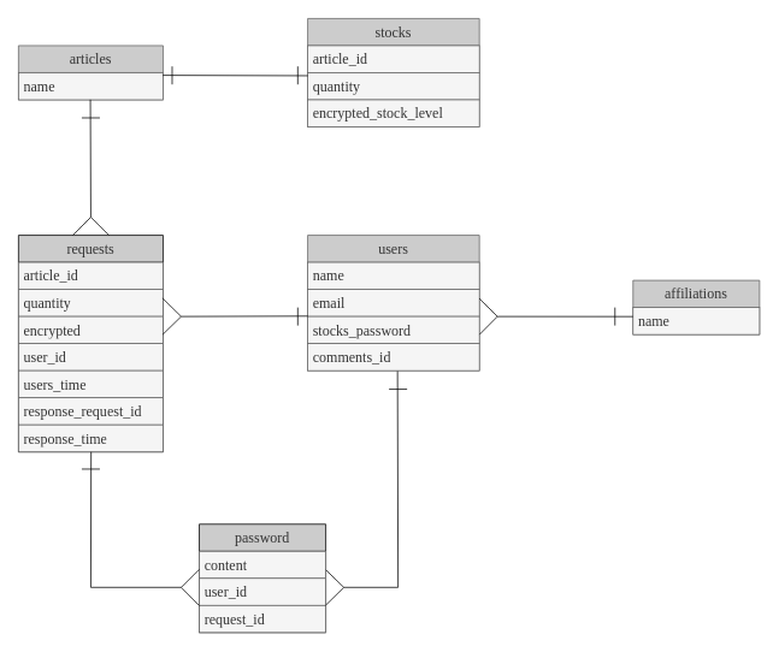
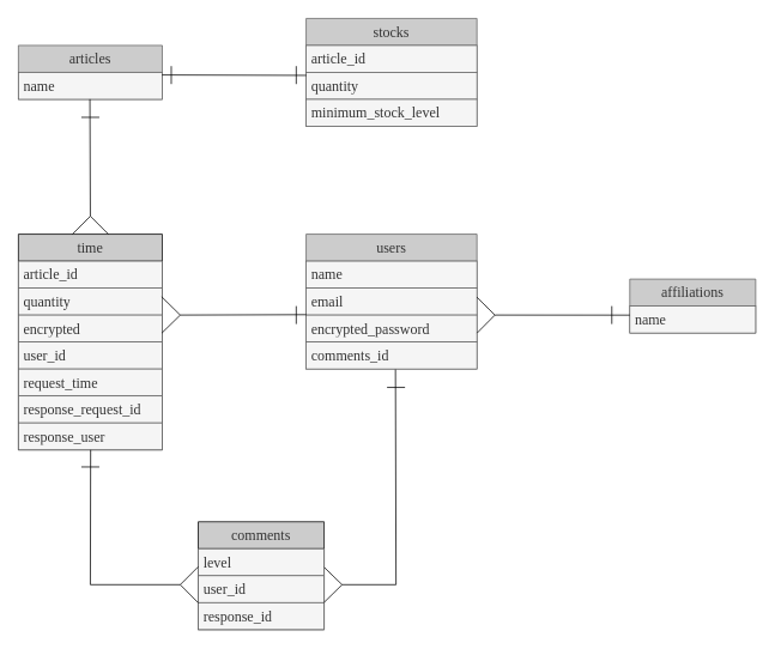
  <mxCell id="0" />
  <mxCell id="1" parent="0" />
- <mxCell id="2" value="&lt;span style=&quot;caret-color: rgb(0, 0, 0); font-family: -webkit-standard; font-size: medium; text-align: start;&quot;&gt;requests&lt;/span&gt;" style="swimlane;fontStyle=0;childLayout=stackLayout;horizontal=1;startSize=30;horizontalStack=0;resizeParent=1;resizeParentMax=0;resizeLast=0;collapsible=1;marginBottom=0;whiteSpace=wrap;html=1;fillColor=#CCCCCC;fontColor=#333333;labelBackgroundColor=none;" vertex="1" parent="1"><mxGeometry x="20" y="260" width="160" height="240" as="geometry" /></mxCell>
+ <mxCell id="2" value="&lt;span style=&quot;caret-color: rgb(0, 0, 0); font-family: -webkit-standard; font-size: medium; text-align: start;&quot;&gt;time&lt;/span&gt;" style="swimlane;fontStyle=0;childLayout=stackLayout;horizontal=1;startSize=30;horizontalStack=0;resizeParent=1;resizeParentMax=0;resizeLast=0;collapsible=1;marginBottom=0;whiteSpace=wrap;html=1;fillColor=#CCCCCC;fontColor=#333333;labelBackgroundColor=none;" vertex="1" parent="1"><mxGeometry x="20" y="260" width="160" height="240" as="geometry" /></mxCell>
  <mxCell id="3" value="&lt;span style=&quot;caret-color: rgb(0, 0, 0); font-family: -webkit-standard; font-size: medium;&quot;&gt;article_id&lt;/span&gt;" style="text;strokeColor=#666666;fillColor=#f5f5f5;align=left;verticalAlign=middle;spacingLeft=4;spacingRight=4;overflow=hidden;points=[[0,0.5],[1,0.5]];portConstraint=eastwest;rotatable=0;whiteSpace=wrap;html=1;fontColor=#333333;" vertex="1" parent="2"><mxGeometry y="30" width="160" height="30" as="geometry" /></mxCell>
  <mxCell id="4" value="&lt;span style=&quot;caret-color: rgb(0, 0, 0); font-family: -webkit-standard; font-size: medium;&quot;&gt;quantity&lt;/span&gt;" style="text;strokeColor=#666666;fillColor=#f5f5f5;align=left;verticalAlign=middle;spacingLeft=4;spacingRight=4;overflow=hidden;points=[[0,0.5],[1,0.5]];portConstraint=eastwest;rotatable=0;whiteSpace=wrap;html=1;fontColor=#333333;" vertex="1" parent="2"><mxGeometry y="60" width="160" height="30" as="geometry" /></mxCell>
  <mxCell id="5" value="&lt;font size=&quot;3&quot; face=&quot;-webkit-standard&quot;&gt;&lt;span style=&quot;caret-color: rgb(0, 0, 0);&quot;&gt;encrypted&lt;/span&gt;&lt;/font&gt;" style="text;strokeColor=#666666;fillColor=#f5f5f5;align=left;verticalAlign=middle;spacingLeft=4;spacingRight=4;overflow=hidden;points=[[0,0.5],[1,0.5]];portConstraint=eastwest;rotatable=0;whiteSpace=wrap;html=1;fontColor=#333333;" vertex="1" parent="2"><mxGeometry y="90" width="160" height="30" as="geometry" /></mxCell>
  <mxCell id="6" value="&lt;span style=&quot;caret-color: rgb(0, 0, 0); font-family: -webkit-standard; font-size: medium;&quot;&gt;user_id&lt;/span&gt;" style="text;strokeColor=#666666;fillColor=#f5f5f5;align=left;verticalAlign=middle;spacingLeft=4;spacingRight=4;overflow=hidden;points=[[0,0.5],[1,0.5]];portConstraint=eastwest;rotatable=0;whiteSpace=wrap;html=1;fontColor=#333333;" vertex="1" parent="2"><mxGeometry y="120" width="160" height="30" as="geometry" /></mxCell>
- <mxCell id="7" value="&lt;span style=&quot;caret-color: rgb(0, 0, 0); font-family: -webkit-standard; font-size: medium;&quot;&gt;users_time&lt;/span&gt;" style="text;strokeColor=#666666;fillColor=#f5f5f5;align=left;verticalAlign=middle;spacingLeft=4;spacingRight=4;overflow=hidden;points=[[0,0.5],[1,0.5]];portConstraint=eastwest;rotatable=0;whiteSpace=wrap;html=1;fontColor=#333333;" vertex="1" parent="2"><mxGeometry y="150" width="160" height="30" as="geometry" /></mxCell>
+ <mxCell id="7" value="&lt;span style=&quot;caret-color: rgb(0, 0, 0); font-family: -webkit-standard; font-size: medium;&quot;&gt;request_time&lt;/span&gt;" style="text;strokeColor=#666666;fillColor=#f5f5f5;align=left;verticalAlign=middle;spacingLeft=4;spacingRight=4;overflow=hidden;points=[[0,0.5],[1,0.5]];portConstraint=eastwest;rotatable=0;whiteSpace=wrap;html=1;fontColor=#333333;" vertex="1" parent="2"><mxGeometry y="150" width="160" height="30" as="geometry" /></mxCell>
  <mxCell id="8" value="&lt;span style=&quot;caret-color: rgb(0, 0, 0); font-family: -webkit-standard; font-size: medium;&quot;&gt;response_request_id&lt;/span&gt;" style="text;strokeColor=#666666;fillColor=#f5f5f5;align=left;verticalAlign=middle;spacingLeft=4;spacingRight=4;overflow=hidden;points=[[0,0.5],[1,0.5]];portConstraint=eastwest;rotatable=0;whiteSpace=wrap;html=1;fontColor=#333333;" vertex="1" parent="2"><mxGeometry y="180" width="160" height="30" as="geometry" /></mxCell>
- <mxCell id="9" value="&lt;span style=&quot;caret-color: rgb(0, 0, 0); font-family: -webkit-standard; font-size: medium;&quot;&gt;response_time&lt;/span&gt;" style="text;strokeColor=#666666;fillColor=#f5f5f5;align=left;verticalAlign=middle;spacingLeft=4;spacingRight=4;overflow=hidden;points=[[0,0.5],[1,0.5]];portConstraint=eastwest;rotatable=0;whiteSpace=wrap;html=1;fontColor=#333333;" vertex="1" parent="2"><mxGeometry y="210" width="160" height="30" as="geometry" /></mxCell>
+ <mxCell id="9" value="&lt;span style=&quot;caret-color: rgb(0, 0, 0); font-family: -webkit-standard; font-size: medium;&quot;&gt;response_user&lt;/span&gt;" style="text;strokeColor=#666666;fillColor=#f5f5f5;align=left;verticalAlign=middle;spacingLeft=4;spacingRight=4;overflow=hidden;points=[[0,0.5],[1,0.5]];portConstraint=eastwest;rotatable=0;whiteSpace=wrap;html=1;fontColor=#333333;" vertex="1" parent="2"><mxGeometry y="210" width="160" height="30" as="geometry" /></mxCell>
  <mxCell id="10" value="&lt;span style=&quot;caret-color: rgb(0, 0, 0); font-family: -webkit-standard; font-size: medium; text-align: start;&quot;&gt;users&lt;/span&gt;" style="swimlane;fontStyle=0;childLayout=stackLayout;horizontal=1;startSize=30;horizontalStack=0;resizeParent=1;resizeParentMax=0;resizeLast=0;collapsible=1;marginBottom=0;whiteSpace=wrap;html=1;fontColor=#333333;fillColor=#CCCCCC;strokeColor=#666666;" vertex="1" parent="1"><mxGeometry x="340" y="260" width="190" height="150" as="geometry" /></mxCell>
  <mxCell id="11" value="&lt;span style=&quot;caret-color: rgb(0, 0, 0); font-family: -webkit-standard; font-size: medium;&quot;&gt;name&lt;span class=&quot;Apple-converted-space&quot;&gt;&amp;nbsp;&lt;/span&gt;&lt;/span&gt;" style="text;strokeColor=#666666;fillColor=#f5f5f5;align=left;verticalAlign=middle;spacingLeft=4;spacingRight=4;overflow=hidden;points=[[0,0.5],[1,0.5]];portConstraint=eastwest;rotatable=0;whiteSpace=wrap;html=1;fontColor=#333333;" vertex="1" parent="10"><mxGeometry y="30" width="190" height="30" as="geometry" /></mxCell>
  <mxCell id="12" value="&lt;span style=&quot;caret-color: rgb(0, 0, 0); font-family: -webkit-standard; font-size: medium;&quot;&gt;email&lt;span class=&quot;Apple-converted-space&quot;&gt;&amp;nbsp;&lt;/span&gt;&lt;/span&gt;" style="text;strokeColor=#666666;fillColor=#f5f5f5;align=left;verticalAlign=middle;spacingLeft=4;spacingRight=4;overflow=hidden;points=[[0,0.5],[1,0.5]];portConstraint=eastwest;rotatable=0;whiteSpace=wrap;html=1;fontColor=#333333;" vertex="1" parent="10"><mxGeometry y="60" width="190" height="30" as="geometry" /></mxCell>
- <mxCell id="13" value="&lt;span style=&quot;caret-color: rgb(0, 0, 0); font-family: -webkit-standard; font-size: medium;&quot;&gt;stocks_password&lt;span class=&quot;Apple-converted-space&quot;&gt;&amp;nbsp;&lt;/span&gt;&lt;/span&gt;" style="text;strokeColor=#666666;fillColor=#f5f5f5;align=left;verticalAlign=middle;spacingLeft=4;spacingRight=4;overflow=hidden;points=[[0,0.5],[1,0.5]];portConstraint=eastwest;rotatable=0;whiteSpace=wrap;html=1;fontColor=#333333;" vertex="1" parent="10"><mxGeometry y="90" width="190" height="30" as="geometry" /></mxCell>
+ <mxCell id="13" value="&lt;span style=&quot;caret-color: rgb(0, 0, 0); font-family: -webkit-standard; font-size: medium;&quot;&gt;encrypted_password&lt;span class=&quot;Apple-converted-space&quot;&gt;&amp;nbsp;&lt;/span&gt;&lt;/span&gt;" style="text;strokeColor=#666666;fillColor=#f5f5f5;align=left;verticalAlign=middle;spacingLeft=4;spacingRight=4;overflow=hidden;points=[[0,0.5],[1,0.5]];portConstraint=eastwest;rotatable=0;whiteSpace=wrap;html=1;fontColor=#333333;" vertex="1" parent="10"><mxGeometry y="90" width="190" height="30" as="geometry" /></mxCell>
  <mxCell id="14" value="&lt;span style=&quot;caret-color: rgb(0, 0, 0); font-family: -webkit-standard; font-size: medium;&quot;&gt;comments_id&lt;/span&gt;" style="text;strokeColor=#666666;fillColor=#f5f5f5;align=left;verticalAlign=middle;spacingLeft=4;spacingRight=4;overflow=hidden;points=[[0,0.5],[1,0.5]];portConstraint=eastwest;rotatable=0;whiteSpace=wrap;html=1;fontColor=#333333;" vertex="1" parent="10"><mxGeometry y="120" width="190" height="30" as="geometry" /></mxCell>
- <mxCell id="15" value="&lt;span style=&quot;caret-color: rgb(0, 0, 0); font-family: -webkit-standard; font-size: medium; text-align: start;&quot;&gt;password&lt;/span&gt;" style="swimlane;fontStyle=0;childLayout=stackLayout;horizontal=1;startSize=30;horizontalStack=0;resizeParent=1;resizeParentMax=0;resizeLast=0;collapsible=1;marginBottom=0;whiteSpace=wrap;html=1;labelBackgroundColor=none;fillColor=#CCCCCC;fontColor=#333333;" vertex="1" parent="1"><mxGeometry x="220" y="580" width="140" height="120" as="geometry" /></mxCell>
- <mxCell id="16" value="&lt;span style=&quot;caret-color: rgb(0, 0, 0); font-family: -webkit-standard; font-size: medium;&quot;&gt;content&lt;/span&gt;" style="text;strokeColor=#666666;fillColor=#f5f5f5;align=left;verticalAlign=middle;spacingLeft=4;spacingRight=4;overflow=hidden;points=[[0,0.5],[1,0.5]];portConstraint=eastwest;rotatable=0;whiteSpace=wrap;html=1;labelBackgroundColor=none;fontColor=#333333;" vertex="1" parent="15"><mxGeometry y="30" width="140" height="30" as="geometry" /></mxCell>
+ <mxCell id="15" value="&lt;span style=&quot;caret-color: rgb(0, 0, 0); font-family: -webkit-standard; font-size: medium; text-align: start;&quot;&gt;comments&lt;/span&gt;" style="swimlane;fontStyle=0;childLayout=stackLayout;horizontal=1;startSize=30;horizontalStack=0;resizeParent=1;resizeParentMax=0;resizeLast=0;collapsible=1;marginBottom=0;whiteSpace=wrap;html=1;labelBackgroundColor=none;fillColor=#CCCCCC;fontColor=#333333;" vertex="1" parent="1"><mxGeometry x="220" y="580" width="140" height="120" as="geometry" /></mxCell>
+ <mxCell id="16" value="&lt;span style=&quot;caret-color: rgb(0, 0, 0); font-family: -webkit-standard; font-size: medium;&quot;&gt;level&lt;/span&gt;" style="text;strokeColor=#666666;fillColor=#f5f5f5;align=left;verticalAlign=middle;spacingLeft=4;spacingRight=4;overflow=hidden;points=[[0,0.5],[1,0.5]];portConstraint=eastwest;rotatable=0;whiteSpace=wrap;html=1;labelBackgroundColor=none;fontColor=#333333;" vertex="1" parent="15"><mxGeometry y="30" width="140" height="30" as="geometry" /></mxCell>
  <mxCell id="17" value="&lt;span style=&quot;caret-color: rgb(0, 0, 0); font-family: -webkit-standard; font-size: medium;&quot;&gt;user_id&lt;/span&gt;" style="text;strokeColor=#666666;fillColor=#f5f5f5;align=left;verticalAlign=middle;spacingLeft=4;spacingRight=4;overflow=hidden;points=[[0,0.5],[1,0.5]];portConstraint=eastwest;rotatable=0;whiteSpace=wrap;html=1;labelBackgroundColor=none;fontColor=#333333;" vertex="1" parent="15"><mxGeometry y="60" width="140" height="30" as="geometry" /></mxCell>
- <mxCell id="18" value="&lt;span style=&quot;caret-color: rgb(0, 0, 0); font-family: -webkit-standard; font-size: medium;&quot;&gt;request_id&lt;/span&gt;" style="text;strokeColor=#666666;fillColor=#f5f5f5;align=left;verticalAlign=middle;spacingLeft=4;spacingRight=4;overflow=hidden;points=[[0,0.5],[1,0.5]];portConstraint=eastwest;rotatable=0;whiteSpace=wrap;html=1;labelBackgroundColor=none;fontColor=#333333;" vertex="1" parent="15"><mxGeometry y="90" width="140" height="30" as="geometry" /></mxCell>
+ <mxCell id="18" value="&lt;span style=&quot;caret-color: rgb(0, 0, 0); font-family: -webkit-standard; font-size: medium;&quot;&gt;response_id&lt;/span&gt;" style="text;strokeColor=#666666;fillColor=#f5f5f5;align=left;verticalAlign=middle;spacingLeft=4;spacingRight=4;overflow=hidden;points=[[0,0.5],[1,0.5]];portConstraint=eastwest;rotatable=0;whiteSpace=wrap;html=1;labelBackgroundColor=none;fontColor=#333333;" vertex="1" parent="15"><mxGeometry y="90" width="140" height="30" as="geometry" /></mxCell>
  <mxCell id="19" value="&lt;span style=&quot;caret-color: rgb(0, 0, 0); font-family: -webkit-standard; font-size: medium; text-align: start;&quot;&gt;affiliations&lt;/span&gt;" style="swimlane;fontStyle=0;childLayout=stackLayout;horizontal=1;startSize=30;horizontalStack=0;resizeParent=1;resizeParentMax=0;resizeLast=0;collapsible=1;marginBottom=0;whiteSpace=wrap;html=1;labelBackgroundColor=none;fontColor=#333333;fillColor=#CCCCCC;strokeColor=#666666;" vertex="1" parent="1"><mxGeometry x="700" y="310" width="140" height="60" as="geometry" /></mxCell>
  <mxCell id="20" value="&lt;span style=&quot;caret-color: rgb(0, 0, 0); font-family: -webkit-standard; font-size: medium;&quot;&gt;name&lt;/span&gt;" style="text;strokeColor=#666666;fillColor=#f5f5f5;align=left;verticalAlign=middle;spacingLeft=4;spacingRight=4;overflow=hidden;points=[[0,0.5],[1,0.5]];portConstraint=eastwest;rotatable=0;whiteSpace=wrap;html=1;labelBackgroundColor=none;fontColor=#333333;" vertex="1" parent="19"><mxGeometry y="30" width="140" height="30" as="geometry" /></mxCell>
  <mxCell id="21" value="&lt;span style=&quot;caret-color: rgb(0, 0, 0); font-family: -webkit-standard; font-size: medium; text-align: start;&quot;&gt;articles&lt;/span&gt;" style="swimlane;fontStyle=0;childLayout=stackLayout;horizontal=1;startSize=30;horizontalStack=0;resizeParent=1;resizeParentMax=0;resizeLast=0;collapsible=1;marginBottom=0;whiteSpace=wrap;html=1;labelBackgroundColor=none;fontColor=#333333;fillColor=#CCCCCC;strokeColor=#666666;" vertex="1" parent="1"><mxGeometry x="20" y="50" width="160" height="60" as="geometry" /></mxCell>
  <mxCell id="22" value="&lt;span style=&quot;caret-color: rgb(0, 0, 0); font-family: -webkit-standard; font-size: medium;&quot;&gt;name&lt;span class=&quot;Apple-converted-space&quot;&gt;&amp;nbsp;&lt;/span&gt;&lt;/span&gt;" style="text;strokeColor=#666666;fillColor=#f5f5f5;align=left;verticalAlign=middle;spacingLeft=4;spacingRight=4;overflow=hidden;points=[[0,0.5],[1,0.5]];portConstraint=eastwest;rotatable=0;whiteSpace=wrap;html=1;labelBackgroundColor=none;fontColor=#333333;" vertex="1" parent="21"><mxGeometry y="30" width="160" height="30" as="geometry" /></mxCell>
  <mxCell id="23" value="" style="endArrow=none;html=1;fontColor=default;" edge="1" parent="21"><mxGeometry width="50" height="50" relative="1" as="geometry"><mxPoint x="70" y="80" as="sourcePoint" /><mxPoint x="90" y="80" as="targetPoint" /></mxGeometry></mxCell>
  <mxCell id="24" value="&lt;span style=&quot;caret-color: rgb(0, 0, 0); font-family: -webkit-standard; font-size: medium; text-align: start;&quot;&gt;stocks&lt;/span&gt;" style="swimlane;fontStyle=0;childLayout=stackLayout;horizontal=1;startSize=30;horizontalStack=0;resizeParent=1;resizeParentMax=0;resizeLast=0;collapsible=1;marginBottom=0;whiteSpace=wrap;html=1;labelBackgroundColor=none;fillColor=#CCCCCC;fontColor=#333333;strokeColor=#666666;" vertex="1" parent="1"><mxGeometry x="340" y="20" width="190" height="120" as="geometry" /></mxCell>
  <mxCell id="25" value="&lt;span style=&quot;caret-color: rgb(0, 0, 0); font-family: -webkit-standard; font-size: medium;&quot;&gt;article_id&lt;span class=&quot;Apple-converted-space&quot;&gt;&amp;nbsp;&lt;/span&gt;&lt;/span&gt;" style="text;strokeColor=#666666;fillColor=#f5f5f5;align=left;verticalAlign=middle;spacingLeft=4;spacingRight=4;overflow=hidden;points=[[0,0.5],[1,0.5]];portConstraint=eastwest;rotatable=0;whiteSpace=wrap;html=1;labelBackgroundColor=none;fontColor=#333333;" vertex="1" parent="24"><mxGeometry y="30" width="190" height="30" as="geometry" /></mxCell>
  <mxCell id="26" value="&lt;span style=&quot;caret-color: rgb(0, 0, 0); font-family: -webkit-standard; font-size: medium;&quot;&gt;quantity&lt;span class=&quot;Apple-converted-space&quot;&gt;&amp;nbsp;&lt;/span&gt;&lt;/span&gt;" style="text;strokeColor=#666666;fillColor=#f5f5f5;align=left;verticalAlign=middle;spacingLeft=4;spacingRight=4;overflow=hidden;points=[[0,0.5],[1,0.5]];portConstraint=eastwest;rotatable=0;whiteSpace=wrap;html=1;labelBackgroundColor=none;fontColor=#333333;" vertex="1" parent="24"><mxGeometry y="60" width="190" height="30" as="geometry" /></mxCell>
- <mxCell id="27" value="&lt;span style=&quot;caret-color: rgb(0, 0, 0); font-family: -webkit-standard; font-size: medium;&quot;&gt;encrypted_stock_level&lt;/span&gt;" style="text;strokeColor=#666666;fillColor=#f5f5f5;align=left;verticalAlign=middle;spacingLeft=4;spacingRight=4;overflow=hidden;points=[[0,0.5],[1,0.5]];portConstraint=eastwest;rotatable=0;whiteSpace=wrap;html=1;labelBackgroundColor=none;fontColor=#333333;" vertex="1" parent="24"><mxGeometry y="90" width="190" height="30" as="geometry" /></mxCell>
+ <mxCell id="27" value="&lt;span style=&quot;caret-color: rgb(0, 0, 0); font-family: -webkit-standard; font-size: medium;&quot;&gt;minimum_stock_level&lt;/span&gt;" style="text;strokeColor=#666666;fillColor=#f5f5f5;align=left;verticalAlign=middle;spacingLeft=4;spacingRight=4;overflow=hidden;points=[[0,0.5],[1,0.5]];portConstraint=eastwest;rotatable=0;whiteSpace=wrap;html=1;labelBackgroundColor=none;fontColor=#333333;" vertex="1" parent="24"><mxGeometry y="90" width="190" height="30" as="geometry" /></mxCell>
  <mxCell id="28" value="" style="endArrow=none;html=1;fontColor=default;entryX=0.497;entryY=0.993;entryDx=0;entryDy=0;entryPerimeter=0;" edge="1" parent="1" target="22"><mxGeometry width="50" height="50" relative="1" as="geometry"><mxPoint x="100" y="240" as="sourcePoint" /><mxPoint x="360" y="240" as="targetPoint" /></mxGeometry></mxCell>
  <mxCell id="29" value="" style="endArrow=none;html=1;fontColor=default;exitX=0.625;exitY=0;exitDx=0;exitDy=0;exitPerimeter=0;" edge="1" parent="1" source="2"><mxGeometry width="50" height="50" relative="1" as="geometry"><mxPoint x="140" y="230" as="sourcePoint" /><mxPoint x="100" y="240" as="targetPoint" /></mxGeometry></mxCell>
  <mxCell id="30" value="" style="endArrow=none;html=1;fontColor=default;entryX=0.376;entryY=0;entryDx=0;entryDy=0;entryPerimeter=0;" edge="1" parent="1" target="2"><mxGeometry width="50" height="50" relative="1" as="geometry"><mxPoint x="100" y="240" as="sourcePoint" /><mxPoint x="190" y="180" as="targetPoint" /></mxGeometry></mxCell>
  <mxCell id="31" value="" style="endArrow=none;html=1;fontColor=default;entryX=0.001;entryY=0.111;entryDx=0;entryDy=0;entryPerimeter=0;exitX=0.998;exitY=0.095;exitDx=0;exitDy=0;exitPerimeter=0;" edge="1" parent="1" source="22" target="26"><mxGeometry width="50" height="50" relative="1" as="geometry"><mxPoint x="180" y="84" as="sourcePoint" /><mxPoint x="280" y="60" as="targetPoint" /></mxGeometry></mxCell>
  <mxCell id="32" value="" style="endArrow=none;html=1;fontColor=default;" edge="1" parent="1"><mxGeometry width="50" height="50" relative="1" as="geometry"><mxPoint x="190" y="93" as="sourcePoint" /><mxPoint x="190" y="73" as="targetPoint" /></mxGeometry></mxCell>
  <mxCell id="33" value="" style="endArrow=none;html=1;fontColor=default;" edge="1" parent="1"><mxGeometry width="50" height="50" relative="1" as="geometry"><mxPoint x="329" y="93" as="sourcePoint" /><mxPoint x="329" y="73" as="targetPoint" /></mxGeometry></mxCell>
  <mxCell id="34" value="" style="endArrow=none;html=1;fontColor=default;entryX=0.001;entryY=-0.014;entryDx=0;entryDy=0;entryPerimeter=0;" edge="1" parent="1" target="13"><mxGeometry width="50" height="50" relative="1" as="geometry"><mxPoint x="200" y="350" as="sourcePoint" /><mxPoint x="310" y="310" as="targetPoint" /></mxGeometry></mxCell>
  <mxCell id="35" value="" style="endArrow=none;html=1;fontColor=default;exitX=0.997;exitY=0.667;exitDx=0;exitDy=0;exitPerimeter=0;" edge="1" parent="1" source="5"><mxGeometry width="50" height="50" relative="1" as="geometry"><mxPoint x="260" y="360" as="sourcePoint" /><mxPoint x="200" y="350" as="targetPoint" /></mxGeometry></mxCell>
  <mxCell id="36" value="" style="endArrow=none;html=1;fontColor=default;exitX=0.995;exitY=0.318;exitDx=0;exitDy=0;exitPerimeter=0;" edge="1" parent="1" source="4"><mxGeometry width="50" height="50" relative="1" as="geometry"><mxPoint x="182" y="331" as="sourcePoint" /><mxPoint x="200" y="350" as="targetPoint" /></mxGeometry></mxCell>
  <mxCell id="37" value="" style="endArrow=none;html=1;fontColor=default;" edge="1" parent="1"><mxGeometry width="50" height="50" relative="1" as="geometry"><mxPoint x="329" y="360" as="sourcePoint" /><mxPoint x="329" y="340" as="targetPoint" /></mxGeometry></mxCell>
  <mxCell id="38" value="" style="endArrow=none;html=1;fontColor=default;exitX=0.502;exitY=1.002;exitDx=0;exitDy=0;exitPerimeter=0;" edge="1" parent="1" source="9"><mxGeometry width="50" height="50" relative="1" as="geometry"><mxPoint x="180" y="570" as="sourcePoint" /><mxPoint x="100" y="650" as="targetPoint" /></mxGeometry></mxCell>
  <mxCell id="39" value="" style="endArrow=none;html=1;fontColor=default;" edge="1" parent="1"><mxGeometry width="50" height="50" relative="1" as="geometry"><mxPoint x="100" y="650" as="sourcePoint" /><mxPoint x="200" y="650" as="targetPoint" /></mxGeometry></mxCell>
  <mxCell id="40" value="" style="endArrow=none;html=1;fontColor=default;entryX=0;entryY=0.666;entryDx=0;entryDy=0;entryPerimeter=0;" edge="1" parent="1" target="16"><mxGeometry width="50" height="50" relative="1" as="geometry"><mxPoint x="200" y="650" as="sourcePoint" /><mxPoint x="250" y="620" as="targetPoint" /></mxGeometry></mxCell>
  <mxCell id="41" value="" style="endArrow=none;html=1;fontColor=default;entryX=0;entryY=1.005;entryDx=0;entryDy=0;entryPerimeter=0;" edge="1" parent="1" target="17"><mxGeometry width="50" height="50" relative="1" as="geometry"><mxPoint x="200" y="650" as="sourcePoint" /><mxPoint x="250" y="620" as="targetPoint" /></mxGeometry></mxCell>
  <mxCell id="42" value="" style="endArrow=none;html=1;fontColor=default;" edge="1" parent="1"><mxGeometry width="50" height="50" relative="1" as="geometry"><mxPoint x="90" y="519" as="sourcePoint" /><mxPoint x="110" y="519" as="targetPoint" /></mxGeometry></mxCell>
  <mxCell id="43" value="" style="endArrow=none;html=1;fontColor=default;exitX=1.002;exitY=0.695;exitDx=0;exitDy=0;exitPerimeter=0;" edge="1" parent="1" source="16"><mxGeometry width="50" height="50" relative="1" as="geometry"><mxPoint x="250" y="550" as="sourcePoint" /><mxPoint x="380" y="650" as="targetPoint" /></mxGeometry></mxCell>
  <mxCell id="44" value="" style="endArrow=none;html=1;fontColor=default;exitX=0.999;exitY=-0.007;exitDx=0;exitDy=0;exitPerimeter=0;" edge="1" parent="1" source="18"><mxGeometry width="50" height="50" relative="1" as="geometry"><mxPoint x="310" y="660" as="sourcePoint" /><mxPoint x="380" y="650" as="targetPoint" /></mxGeometry></mxCell>
  <mxCell id="45" value="" style="endArrow=none;html=1;fontColor=default;" edge="1" parent="1"><mxGeometry width="50" height="50" relative="1" as="geometry"><mxPoint x="380" y="650" as="sourcePoint" /><mxPoint x="440" y="650" as="targetPoint" /></mxGeometry></mxCell>
  <mxCell id="46" value="" style="endArrow=none;html=1;fontColor=default;entryX=0.523;entryY=1.018;entryDx=0;entryDy=0;entryPerimeter=0;" edge="1" parent="1" target="14"><mxGeometry width="50" height="50" relative="1" as="geometry"><mxPoint x="440" y="650" as="sourcePoint" /><mxPoint x="380" y="490" as="targetPoint" /></mxGeometry></mxCell>
  <mxCell id="47" value="" style="endArrow=none;html=1;fontColor=default;" edge="1" parent="1"><mxGeometry width="50" height="50" relative="1" as="geometry"><mxPoint x="430" y="430.52" as="sourcePoint" /><mxPoint x="450" y="430.52" as="targetPoint" /></mxGeometry></mxCell>
  <mxCell id="48" value="" style="endArrow=none;html=1;fontColor=default;entryX=0;entryY=0.336;entryDx=0;entryDy=0;entryPerimeter=0;" edge="1" parent="1" target="20"><mxGeometry width="50" height="50" relative="1" as="geometry"><mxPoint x="550" y="350" as="sourcePoint" /><mxPoint x="650" y="350" as="targetPoint" /></mxGeometry></mxCell>
  <mxCell id="49" value="" style="endArrow=none;html=1;fontColor=default;exitX=1.001;exitY=0.665;exitDx=0;exitDy=0;exitPerimeter=0;" edge="1" parent="1" source="13"><mxGeometry width="50" height="50" relative="1" as="geometry"><mxPoint x="540" y="390" as="sourcePoint" /><mxPoint x="550" y="350" as="targetPoint" /></mxGeometry></mxCell>
  <mxCell id="50" value="" style="endArrow=none;html=1;fontColor=default;entryX=0.999;entryY=0.335;entryDx=0;entryDy=0;entryPerimeter=0;" edge="1" parent="1" target="12"><mxGeometry width="50" height="50" relative="1" as="geometry"><mxPoint x="550" y="350" as="sourcePoint" /><mxPoint x="590" y="340" as="targetPoint" /></mxGeometry></mxCell>
  <mxCell id="51" value="" style="endArrow=none;html=1;fontColor=default;" edge="1" parent="1"><mxGeometry width="50" height="50" relative="1" as="geometry"><mxPoint x="680" y="360" as="sourcePoint" /><mxPoint x="680" y="340" as="targetPoint" /></mxGeometry></mxCell>
